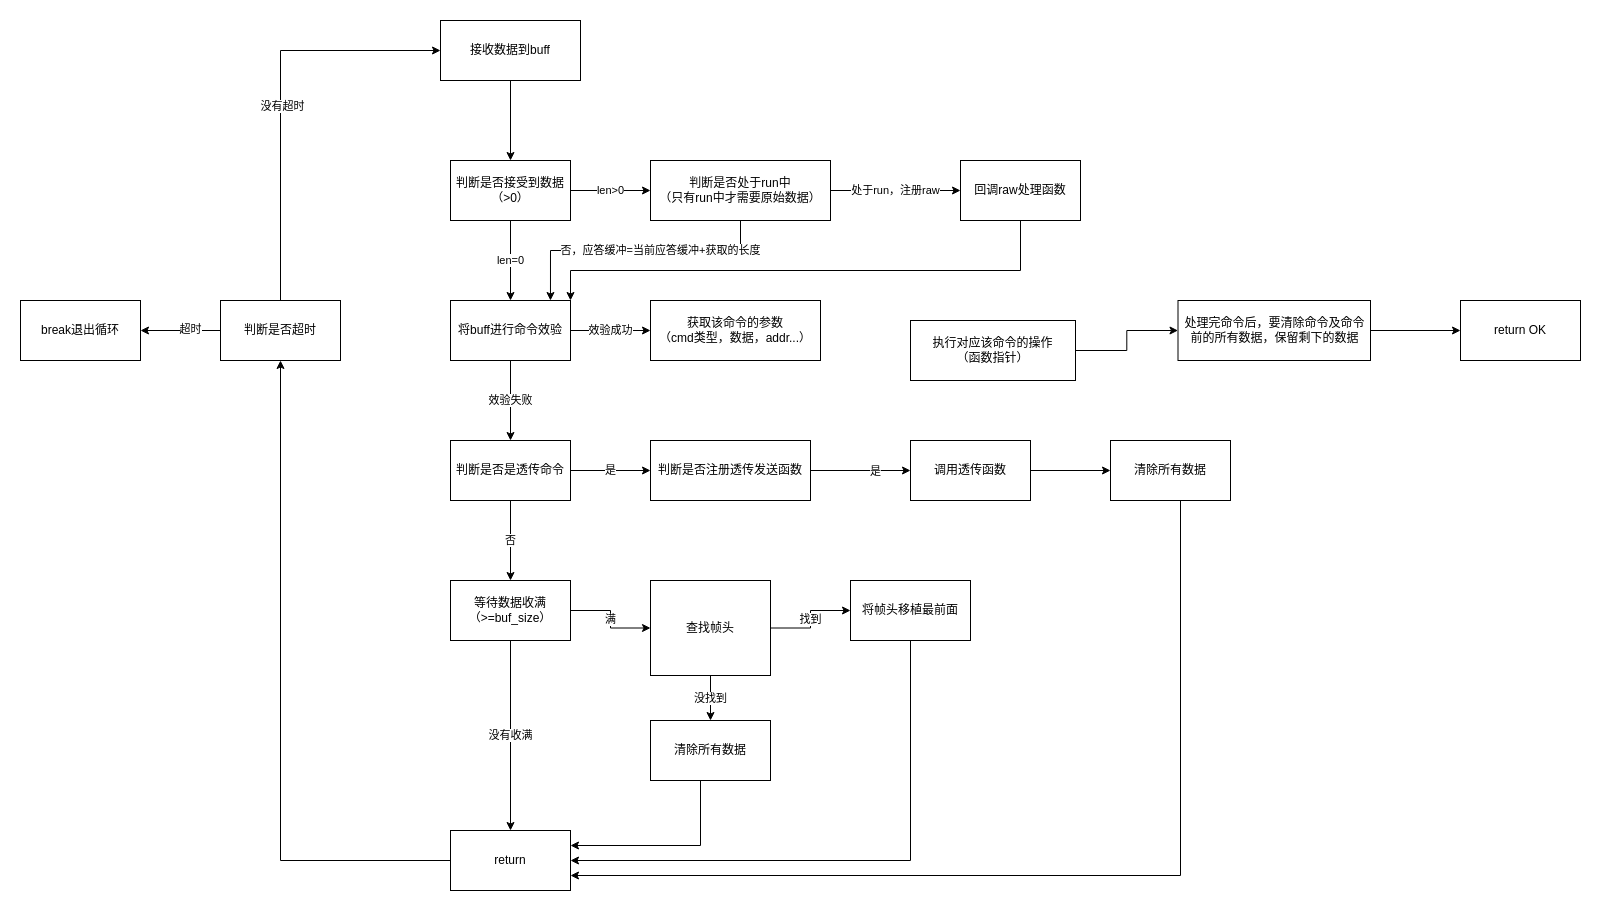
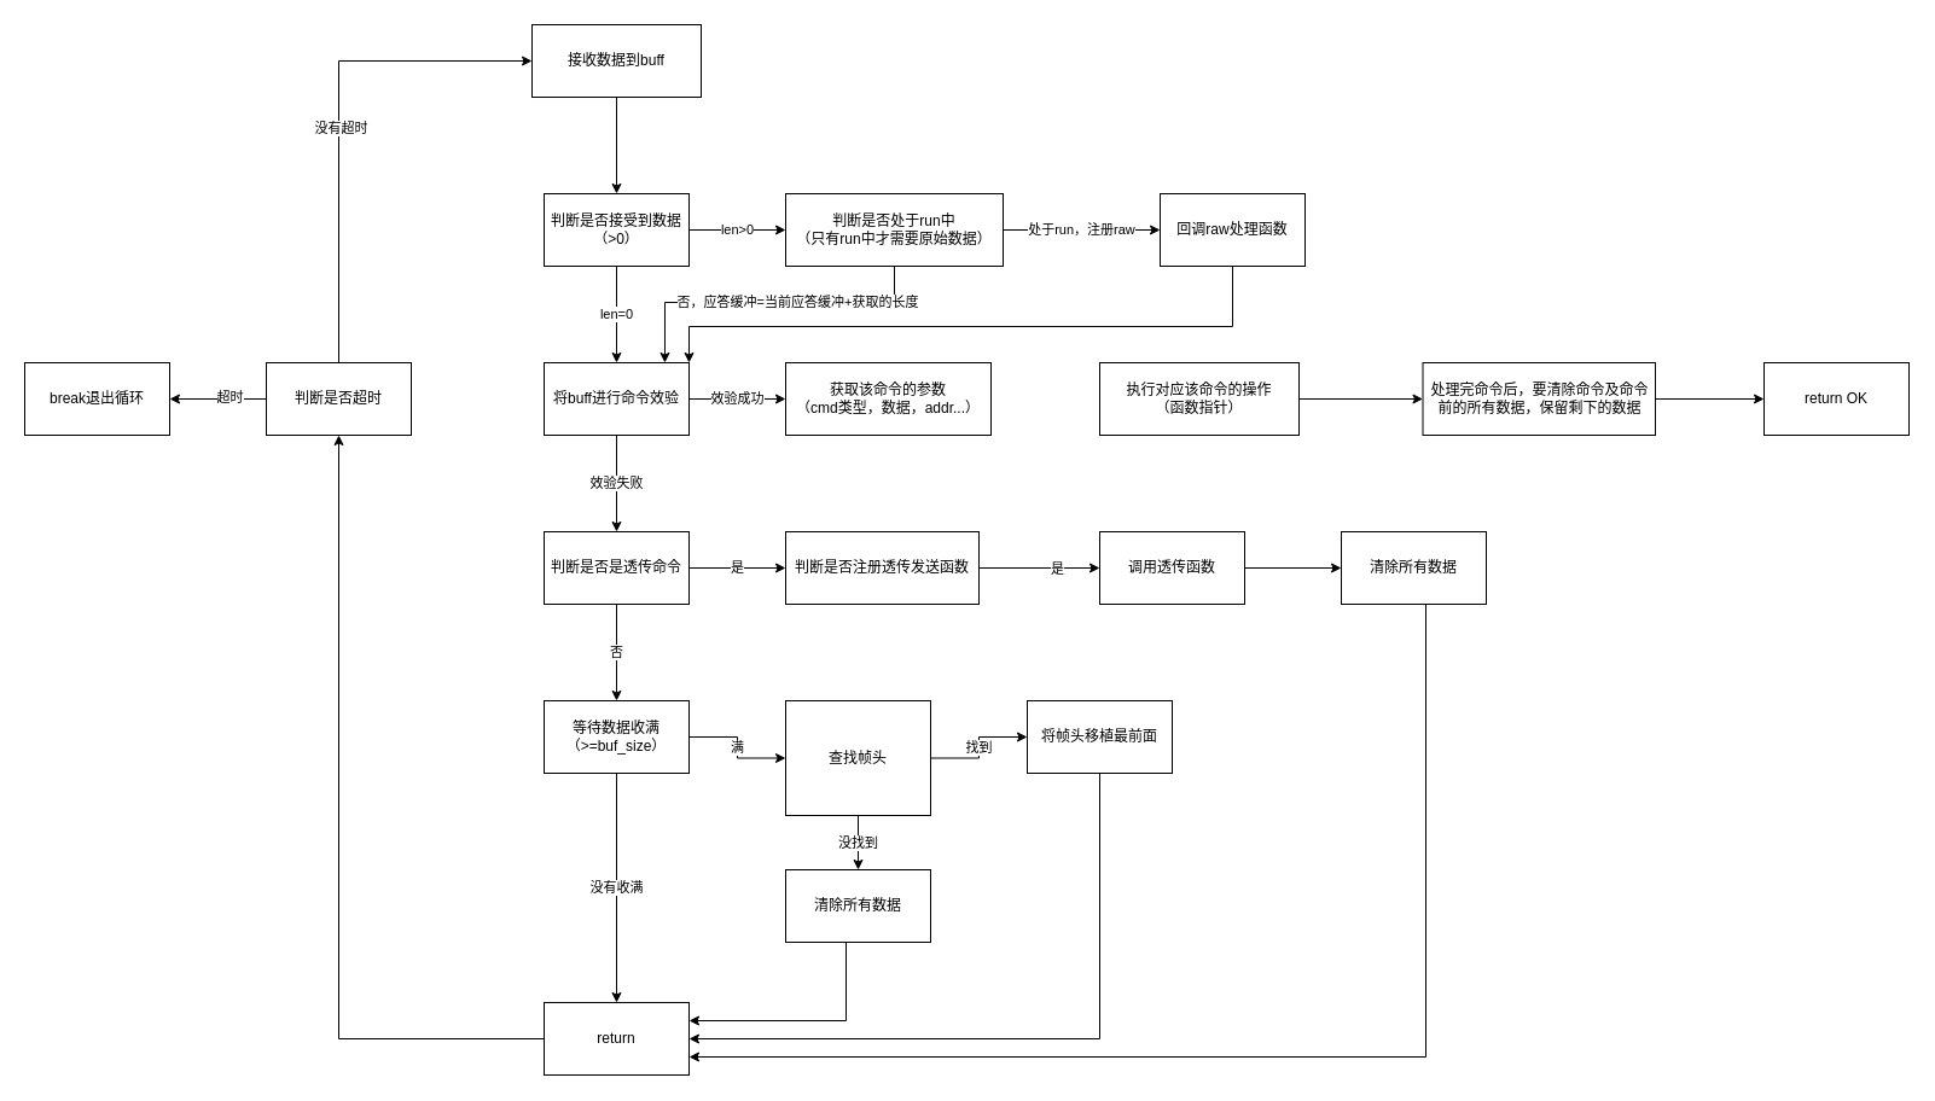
  <mxCell id="0" />
  <mxCell id="1" parent="0" />
  <mxCell id="2" value="" style="edgeStyle=orthogonalEdgeStyle;rounded=0;orthogonalLoop=1;jettySize=auto;html=1;" edge="1" parent="1" source="3" target="6"><mxGeometry relative="1" as="geometry" /></mxCell>
  <mxCell id="3" value="接收数据到buff" style="rounded=0;whiteSpace=wrap;html=1;" vertex="1" parent="1"><mxGeometry x="440" y="20" width="140" height="60" as="geometry" /></mxCell>
  <mxCell id="4" value="len=0" style="edgeStyle=orthogonalEdgeStyle;rounded=0;orthogonalLoop=1;jettySize=auto;html=1;" edge="1" parent="1" source="6" target="9"><mxGeometry relative="1" as="geometry" /></mxCell>
  <mxCell id="5" value="len&amp;gt;0" style="edgeStyle=orthogonalEdgeStyle;rounded=0;orthogonalLoop=1;jettySize=auto;html=1;" edge="1" parent="1" source="6" target="16"><mxGeometry relative="1" as="geometry" /></mxCell>
  <mxCell id="6" value="判断是否接受到数据&lt;br&gt;（&amp;gt;0）" style="whiteSpace=wrap;html=1;rounded=0;" vertex="1" parent="1"><mxGeometry x="450" y="160" width="120" height="60" as="geometry" /></mxCell>
  <mxCell id="7" value="效验失败" style="edgeStyle=orthogonalEdgeStyle;rounded=0;orthogonalLoop=1;jettySize=auto;html=1;" edge="1" parent="1" source="9" target="12"><mxGeometry relative="1" as="geometry" /></mxCell>
  <mxCell id="8" value="效验成功" style="edgeStyle=orthogonalEdgeStyle;rounded=0;orthogonalLoop=1;jettySize=auto;html=1;" edge="1" parent="1" source="9" target="13"><mxGeometry relative="1" as="geometry" /></mxCell>
  <mxCell id="9" value="将buff进行命令效验" style="whiteSpace=wrap;html=1;rounded=0;" vertex="1" parent="1"><mxGeometry x="450" y="300" width="120" height="60" as="geometry" /></mxCell>
  <mxCell id="10" value="否" style="edgeStyle=orthogonalEdgeStyle;rounded=0;orthogonalLoop=1;jettySize=auto;html=1;" edge="1" parent="1" source="12" target="21"><mxGeometry relative="1" as="geometry" /></mxCell>
  <mxCell id="11" value="是" style="edgeStyle=orthogonalEdgeStyle;rounded=0;orthogonalLoop=1;jettySize=auto;html=1;" edge="1" parent="1" source="12" target="24"><mxGeometry relative="1" as="geometry" /></mxCell>
  <mxCell id="12" value="判断是否是透传命令" style="whiteSpace=wrap;html=1;rounded=0;" vertex="1" parent="1"><mxGeometry x="450" y="440" width="120" height="60" as="geometry" /></mxCell>
  <mxCell id="13" value="获取该命令的参数&lt;br&gt;（cmd类型，数据，addr...）" style="whiteSpace=wrap;html=1;rounded=0;" vertex="1" parent="1"><mxGeometry x="650" y="300" width="170" height="60" as="geometry" /></mxCell>
  <mxCell id="14" value="处于run，注册raw" style="edgeStyle=orthogonalEdgeStyle;rounded=0;orthogonalLoop=1;jettySize=auto;html=1;" edge="1" parent="1" source="16" target="18"><mxGeometry relative="1" as="geometry" /></mxCell>
  <mxCell id="15" value="否，应答缓冲=当前应答缓冲+获取的长度" style="edgeStyle=orthogonalEdgeStyle;rounded=0;orthogonalLoop=1;jettySize=auto;html=1;entryX=0.833;entryY=0;entryDx=0;entryDy=0;entryPerimeter=0;" edge="1" parent="1" source="16" target="9"><mxGeometry x="-0.185" relative="1" as="geometry"><Array as="points"><mxPoint x="740" y="250" /><mxPoint x="550" y="250" /></Array><mxPoint as="offset" /></mxGeometry></mxCell>
  <mxCell id="16" value="判断是否处于run中&lt;br&gt;（只有run中才需要原始数据）" style="whiteSpace=wrap;html=1;rounded=0;" vertex="1" parent="1"><mxGeometry x="650" y="160" width="180" height="60" as="geometry" /></mxCell>
  <mxCell id="17" style="edgeStyle=orthogonalEdgeStyle;rounded=0;orthogonalLoop=1;jettySize=auto;html=1;entryX=1;entryY=0;entryDx=0;entryDy=0;" edge="1" parent="1" source="18" target="9"><mxGeometry relative="1" as="geometry"><Array as="points"><mxPoint x="1020" y="270" /><mxPoint x="570" y="270" /></Array></mxGeometry></mxCell>
  <mxCell id="18" value="回调raw处理函数" style="whiteSpace=wrap;html=1;rounded=0;" vertex="1" parent="1"><mxGeometry x="960" y="160" width="120" height="60" as="geometry" /></mxCell>
  <mxCell id="19" value="满" style="edgeStyle=orthogonalEdgeStyle;rounded=0;orthogonalLoop=1;jettySize=auto;html=1;" edge="1" parent="1" source="21" target="27"><mxGeometry relative="1" as="geometry" /></mxCell>
  <mxCell id="20" value="没有收满" style="edgeStyle=orthogonalEdgeStyle;rounded=0;orthogonalLoop=1;jettySize=auto;html=1;" edge="1" parent="1" source="21" target="29"><mxGeometry relative="1" as="geometry" /></mxCell>
  <mxCell id="21" value="等待数据收满（&amp;gt;=buf_size）" style="whiteSpace=wrap;html=1;rounded=0;" vertex="1" parent="1"><mxGeometry x="450" y="580" width="120" height="60" as="geometry" /></mxCell>
  <mxCell id="22" value="" style="edgeStyle=orthogonalEdgeStyle;rounded=0;orthogonalLoop=1;jettySize=auto;html=1;" edge="1" parent="1" source="24" target="42"><mxGeometry relative="1" as="geometry" /></mxCell>
  <mxCell id="23" value="是" style="edgeLabel;html=1;align=center;verticalAlign=middle;resizable=0;points=[];" vertex="1" connectable="0" parent="22"><mxGeometry x="0.284" relative="1" as="geometry"><mxPoint as="offset" /></mxGeometry></mxCell>
  <mxCell id="24" value="判断是否注册透传发送函数" style="whiteSpace=wrap;html=1;rounded=0;" vertex="1" parent="1"><mxGeometry x="650" y="440" width="160" height="60" as="geometry" /></mxCell>
  <mxCell id="25" value="找到" style="edgeStyle=orthogonalEdgeStyle;rounded=0;orthogonalLoop=1;jettySize=auto;html=1;" edge="1" parent="1" source="27" target="46"><mxGeometry relative="1" as="geometry" /></mxCell>
  <mxCell id="26" value="没找到" style="edgeStyle=orthogonalEdgeStyle;rounded=0;orthogonalLoop=1;jettySize=auto;html=1;" edge="1" parent="1" source="27" target="48"><mxGeometry relative="1" as="geometry" /></mxCell>
  <mxCell id="27" value="查找帧头" style="whiteSpace=wrap;html=1;rounded=0;" vertex="1" parent="1"><mxGeometry x="650" y="580" width="120" height="95" as="geometry" /></mxCell>
  <mxCell id="28" style="edgeStyle=orthogonalEdgeStyle;rounded=0;orthogonalLoop=1;jettySize=auto;html=1;entryX=0.5;entryY=1;entryDx=0;entryDy=0;" edge="1" parent="1" source="29" target="34"><mxGeometry relative="1" as="geometry"><mxPoint x="260" y="376.8" as="targetPoint" /></mxGeometry></mxCell>
  <mxCell id="29" value="return" style="whiteSpace=wrap;html=1;rounded=0;" vertex="1" parent="1"><mxGeometry x="450" y="830" width="120" height="60" as="geometry" /></mxCell>
  <mxCell id="30" style="edgeStyle=orthogonalEdgeStyle;rounded=0;orthogonalLoop=1;jettySize=auto;html=1;entryX=0;entryY=0.5;entryDx=0;entryDy=0;" edge="1" parent="1" source="34" target="3"><mxGeometry relative="1" as="geometry"><Array as="points"><mxPoint x="280" y="50" /></Array></mxGeometry></mxCell>
  <mxCell id="31" value="没有超时" style="edgeLabel;html=1;align=center;verticalAlign=middle;resizable=0;points=[];" vertex="1" connectable="0" parent="30"><mxGeometry x="-0.049" y="-1" relative="1" as="geometry"><mxPoint as="offset" /></mxGeometry></mxCell>
  <mxCell id="32" value="" style="edgeStyle=orthogonalEdgeStyle;rounded=0;orthogonalLoop=1;jettySize=auto;html=1;" edge="1" parent="1" source="34" target="35"><mxGeometry relative="1" as="geometry" /></mxCell>
  <mxCell id="33" value="超时" style="edgeLabel;html=1;align=center;verticalAlign=middle;resizable=0;points=[];" vertex="1" connectable="0" parent="32"><mxGeometry x="-0.235" y="-2" relative="1" as="geometry"><mxPoint as="offset" /></mxGeometry></mxCell>
  <mxCell id="34" value="判断是否超时" style="rounded=0;whiteSpace=wrap;html=1;" vertex="1" parent="1"><mxGeometry x="220" y="300" width="120" height="60" as="geometry" /></mxCell>
  <mxCell id="35" value="break退出循环" style="whiteSpace=wrap;html=1;rounded=0;" vertex="1" parent="1"><mxGeometry x="20" y="300" width="120" height="60" as="geometry" /></mxCell>
  <mxCell id="36" value="" style="edgeStyle=orthogonalEdgeStyle;rounded=0;orthogonalLoop=1;jettySize=auto;html=1;" edge="1" parent="1" source="37" target="39"><mxGeometry relative="1" as="geometry" /></mxCell>
- <mxCell id="37" value="执行对应该命令的操作&lt;br&gt;（函数指针）" style="whiteSpace=wrap;html=1;rounded=0;" vertex="1" parent="1"><mxGeometry x="910" y="320" width="165" height="60" as="geometry" /></mxCell>
+ <mxCell id="37" value="执行对应该命令的操作&lt;br&gt;（函数指针）" style="whiteSpace=wrap;html=1;rounded=0;" vertex="1" parent="1"><mxGeometry x="910" y="300" width="165" height="60" as="geometry" /></mxCell>
  <mxCell id="38" value="" style="edgeStyle=orthogonalEdgeStyle;rounded=0;orthogonalLoop=1;jettySize=auto;html=1;" edge="1" parent="1" source="39" target="40"><mxGeometry relative="1" as="geometry" /></mxCell>
  <mxCell id="39" value="处理完命令后，要清除命令及命令前的所有数据，保留剩下的数据" style="whiteSpace=wrap;html=1;rounded=0;" vertex="1" parent="1"><mxGeometry x="1177.5" y="300" width="192.5" height="60" as="geometry" /></mxCell>
  <mxCell id="40" value="return OK" style="whiteSpace=wrap;html=1;rounded=0;" vertex="1" parent="1"><mxGeometry x="1460" y="300" width="120" height="60" as="geometry" /></mxCell>
  <mxCell id="41" value="" style="edgeStyle=orthogonalEdgeStyle;rounded=0;orthogonalLoop=1;jettySize=auto;html=1;" edge="1" parent="1" source="42" target="44"><mxGeometry relative="1" as="geometry" /></mxCell>
  <mxCell id="42" value="调用透传函数" style="whiteSpace=wrap;html=1;rounded=0;" vertex="1" parent="1"><mxGeometry x="910" y="440" width="120" height="60" as="geometry" /></mxCell>
  <mxCell id="43" style="edgeStyle=orthogonalEdgeStyle;rounded=0;orthogonalLoop=1;jettySize=auto;html=1;entryX=1;entryY=0.75;entryDx=0;entryDy=0;" edge="1" parent="1" source="44" target="29"><mxGeometry relative="1" as="geometry"><Array as="points"><mxPoint x="1180" y="875" /></Array></mxGeometry></mxCell>
  <mxCell id="44" value="清除所有数据" style="whiteSpace=wrap;html=1;rounded=0;" vertex="1" parent="1"><mxGeometry x="1110" y="440" width="120" height="60" as="geometry" /></mxCell>
  <mxCell id="45" style="edgeStyle=orthogonalEdgeStyle;rounded=0;orthogonalLoop=1;jettySize=auto;html=1;entryX=1;entryY=0.5;entryDx=0;entryDy=0;" edge="1" parent="1" source="46" target="29"><mxGeometry relative="1" as="geometry"><Array as="points"><mxPoint x="910" y="860" /></Array></mxGeometry></mxCell>
  <mxCell id="46" value="将帧头移植最前面" style="whiteSpace=wrap;html=1;rounded=0;" vertex="1" parent="1"><mxGeometry x="850" y="580" width="120" height="60" as="geometry" /></mxCell>
  <mxCell id="47" style="edgeStyle=orthogonalEdgeStyle;rounded=0;orthogonalLoop=1;jettySize=auto;html=1;entryX=1;entryY=0.25;entryDx=0;entryDy=0;" edge="1" parent="1" source="48" target="29"><mxGeometry relative="1" as="geometry"><Array as="points"><mxPoint x="700" y="845" /></Array></mxGeometry></mxCell>
  <mxCell id="48" value="清除所有数据" style="whiteSpace=wrap;html=1;rounded=0;" vertex="1" parent="1"><mxGeometry x="650" y="720" width="120" height="60" as="geometry" /></mxCell>
